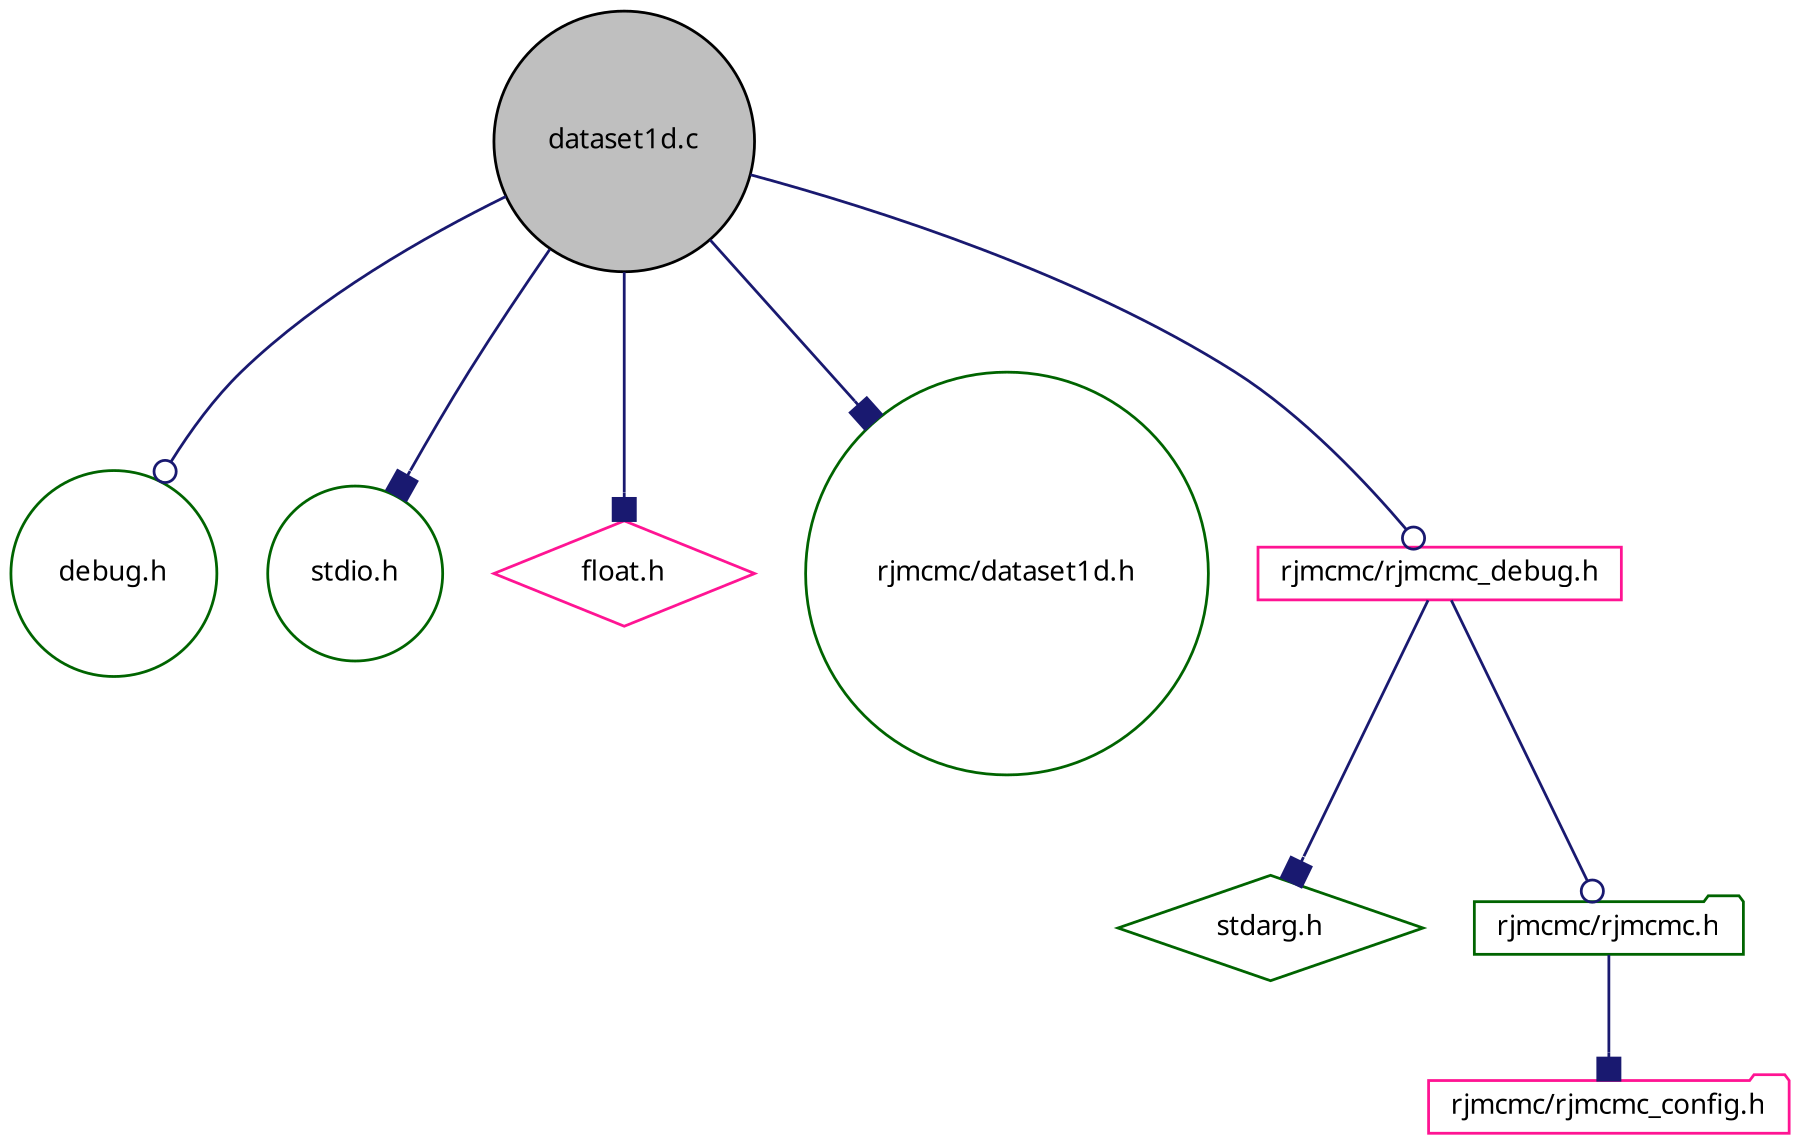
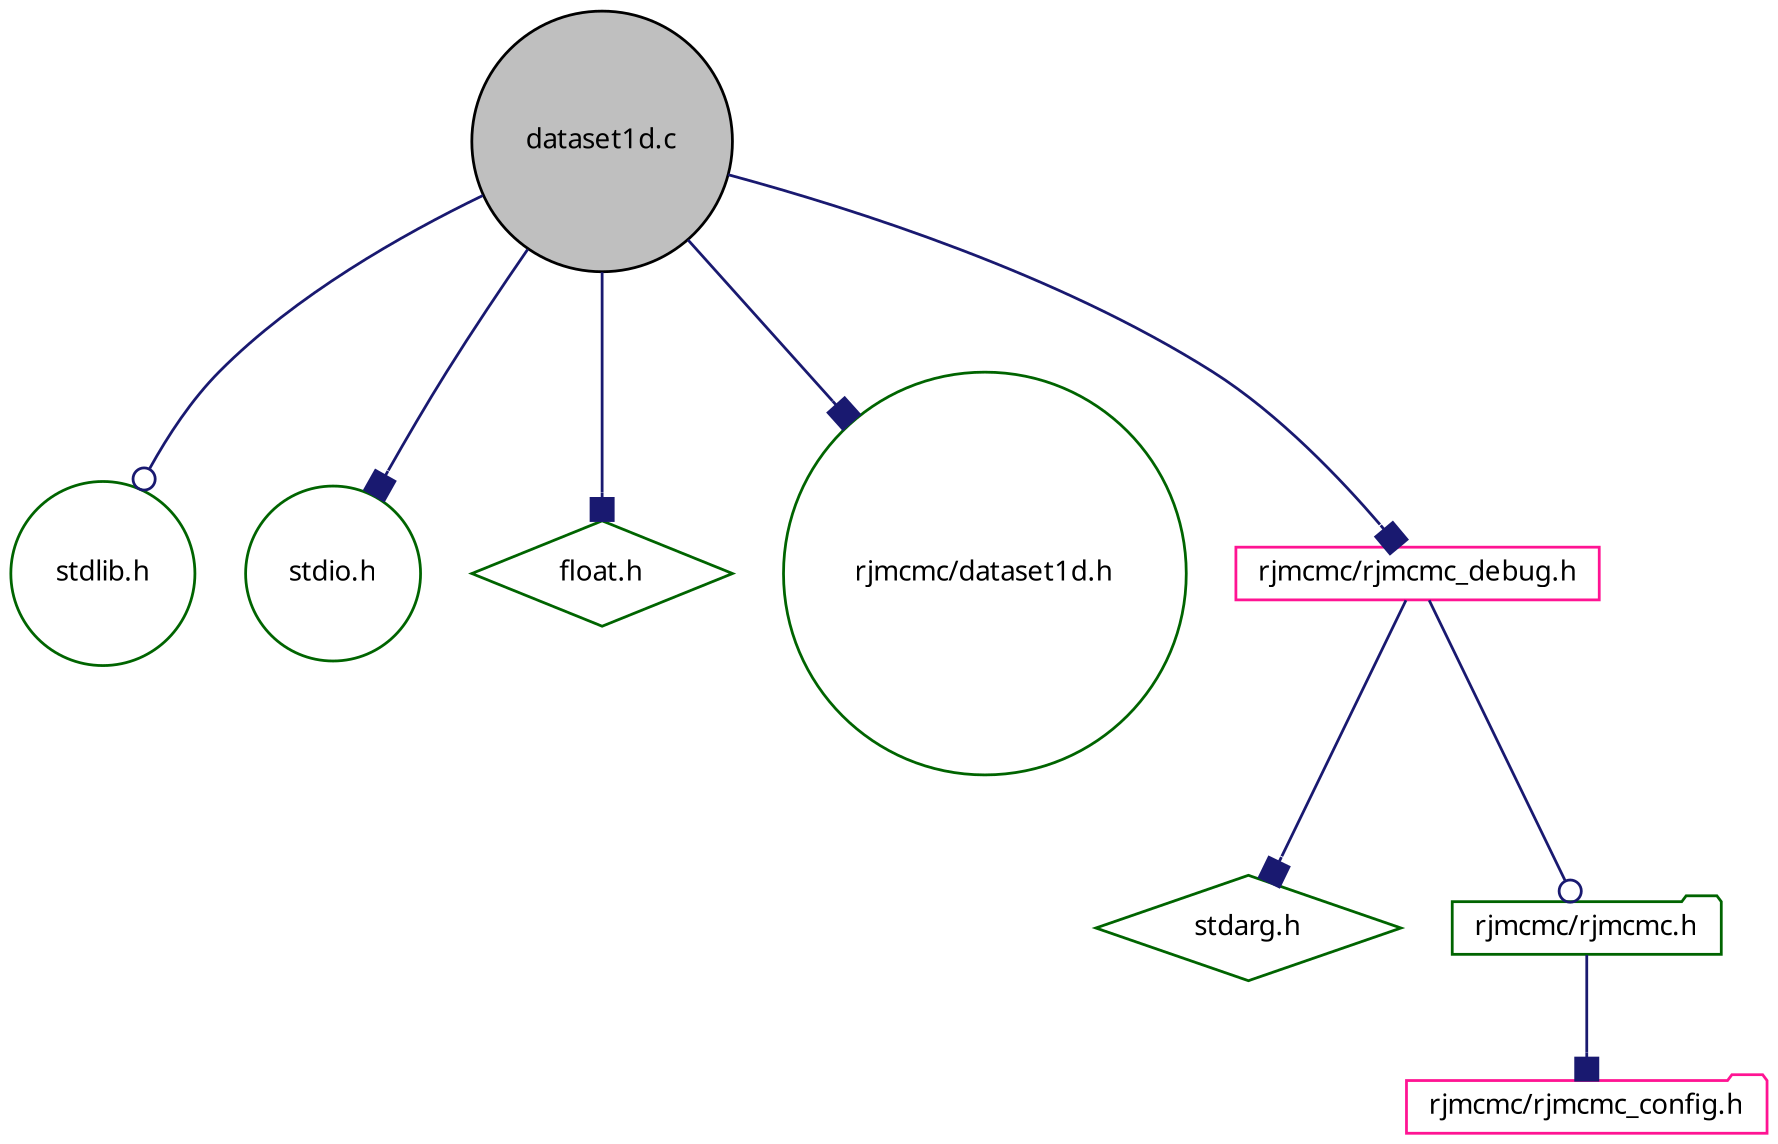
  digraph {
    fontname="Noto Sans"
    node [color=darkgreen fillcolor=white fontname="Noto Sans" fontsize=10 shape=circle style=filled]
    edge [arrowhead=box color=midnightblue fontname="Noto Sans" fontsize=10 labelfontname="FreeSans.ttf" labelfontsize=10 style=solid]
    n1 [color=black fillcolor=grey75 fontcolor=black height=0.2 label="dataset1d.c" width=0.4]
-   n2 [height=0.2 label="debug.h" width=0.4]
+   n2 [height=0.2 label="stdlib.h" width=0.4]
    n3 [height=0.2 label="stdio.h" width=0.4]
-   n4 [color=deeppink height=0.2 label="float.h" shape=diamond width=0.4]
+   n4 [height=0.2 label="float.h" shape=diamond width=0.4]
    n5 [height=0.2 label="rjmcmc/dataset1d.h" width=0.4]
    n6 [color=deeppink height=0.2 label="rjmcmc/rjmcmc_debug.h" shape=box width=0.4]
    n7 [height=0.2 label="stdarg.h" shape=diamond width=0.4]
    n8 [height=0.2 label="rjmcmc/rjmcmc.h" shape=folder width=0.4]
    n9 [color=deeppink height=0.2 label="rjmcmc/rjmcmc_config.h" shape=folder width=0.4]
    n1 -> n2 [arrowhead=odot]
    n1 -> n3
    n1 -> n4
    n1 -> n5
-   n1 -> n6 [arrowhead=odot]
+   n1 -> n6
    n6 -> n7
    n6 -> n8 [arrowhead=odot]
    n8 -> n9
  }
